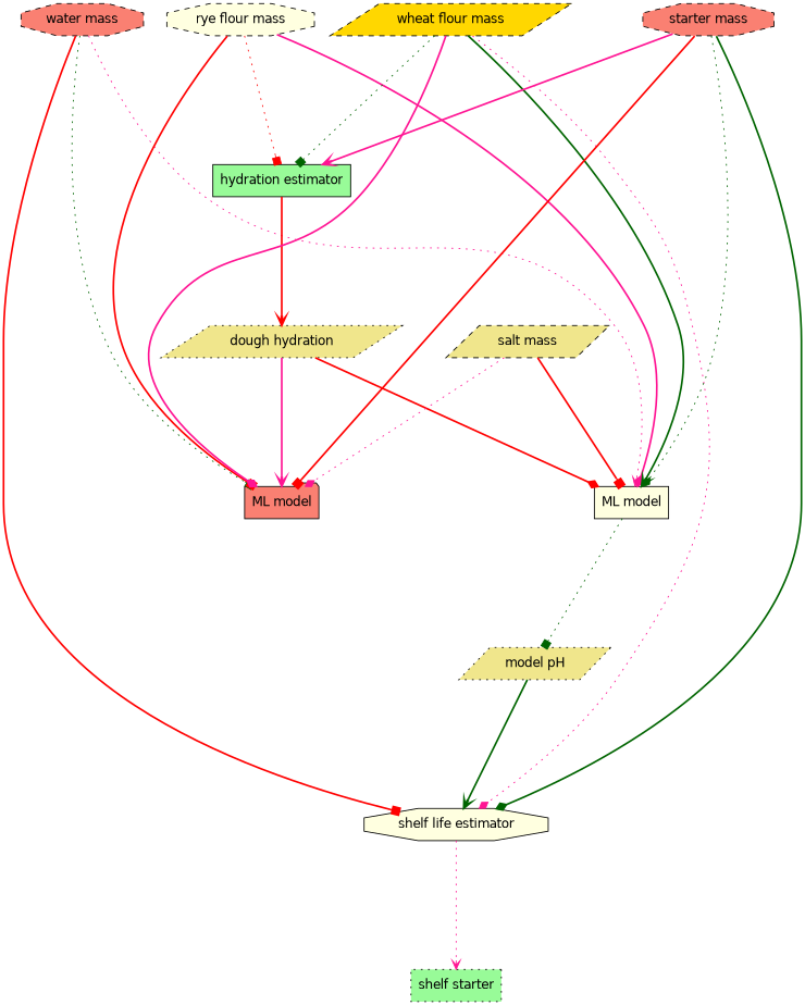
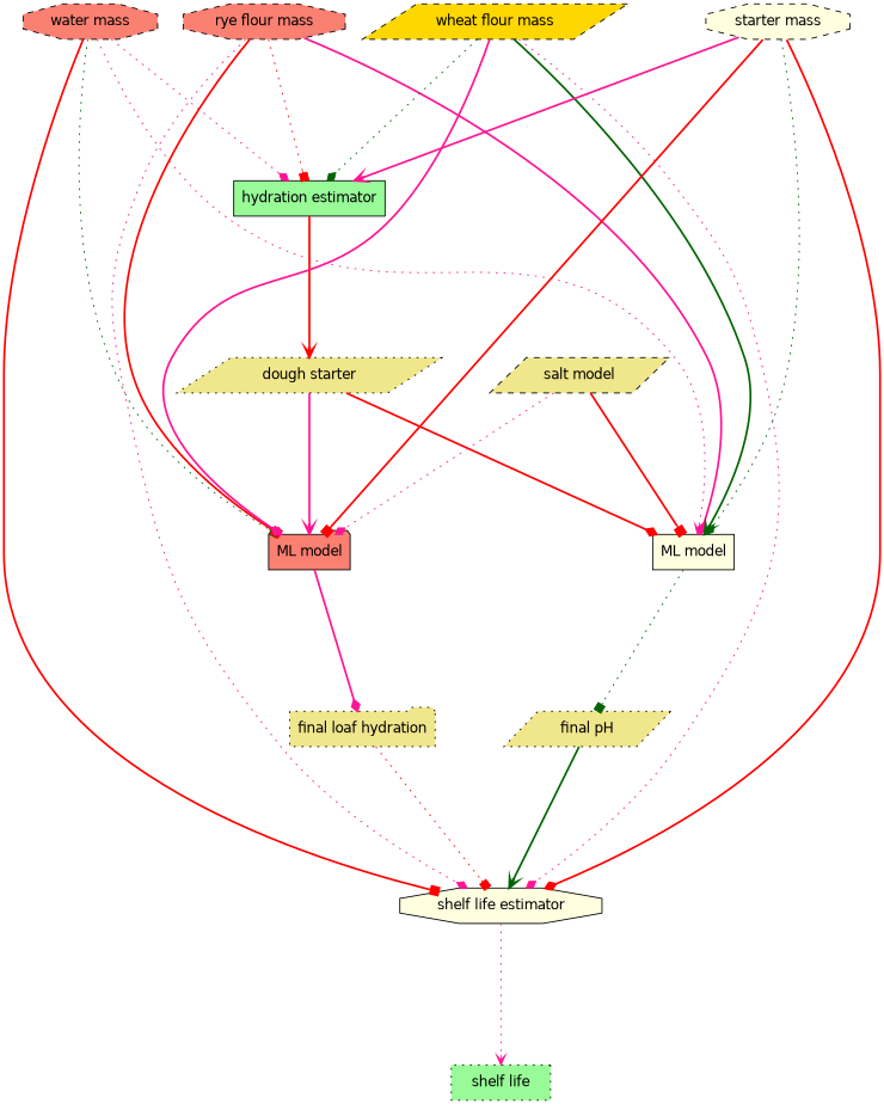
  digraph {
    fontname="DejaVu Sans"
    ranksep=2
    node [fillcolor=salmon fontname="DejaVu Sans" shape=octagon style="dashed,filled"]
    edge [arrowhead=diamond color=deeppink fontname="DejaVu Sans" style=bold]
    n1 [label="water mass"]
    n2 [fillcolor=palegreen label="hydration estimator" shape=box style="solid,filled"]
    n3 [fillcolor=lightyellow label="shelf life estimator" style="solid,filled"]
    n4 [fillcolor=lightyellow label="ML model" shape=box style="solid,filled"]
    n5 [label="ML model" shape=folder style="solid,filled"]
-   n6 [fillcolor=khaki label="dough hydration" shape=parallelogram style="dotted,filled"]
-   n7 [fillcolor=palegreen label="shelf starter" shape=box style="dotted,filled"]
-   n8 [fillcolor=khaki label="model pH" shape=parallelogram style="dotted,filled"]
-   n10 [fillcolor=lightyellow label="rye flour mass"]
+   n6 [fillcolor=khaki label="dough starter" shape=parallelogram style="dotted,filled"]
+   n7 [fillcolor=palegreen label="shelf life" shape=box style="dotted,filled"]
+   n8 [fillcolor=khaki label="final pH" shape=parallelogram style="dotted,filled"]
+   n9 [fillcolor=khaki label="final loaf hydration" shape=folder style="dotted,filled"]
+   n10 [label="rye flour mass"]
    n11 [fillcolor=gold label="wheat flour mass" shape=parallelogram]
-   n12 [label="starter mass"]
-   n13 [fillcolor=khaki label="salt mass" shape=parallelogram]
+   n12 [fillcolor=lightyellow label="starter mass"]
+   n13 [fillcolor=khaki label="salt model" shape=parallelogram]
+   n1 -> n2 [style=dotted]
    n1 -> n3 [arrowhead=box color=red]
    n1 -> n4 [arrowhead=vee style=dotted]
    n1 -> n5 [arrowhead=box color=darkgreen style=dotted]
    n2 -> n6 [arrowhead=vee color=red]
    n3 -> n7 [arrowhead=vee style=dotted]
    n4 -> n8 [arrowhead=box color=darkgreen style=dotted]
+   n5 -> n9
    n6 -> n4 [color=red]
    n6 -> n5 [arrowhead=vee]
    n8 -> n3 [arrowhead=vee color=darkgreen]
+   n9 -> n3 [arrowhead=box color=red style=dotted]
    n10 -> n2 [arrowhead=box color=red style=dotted]
+   n10 -> n3 [style=dotted]
    n10 -> n4
    n10 -> n5 [arrowhead=box color=red]
-   n11 -> n2 [arrowhead=box color=darkgreen style=dotted]
+   n11 -> n2 [color=darkgreen style=dotted]
    n11 -> n3 [style=dotted]
    n11 -> n4 [arrowhead=vee color=darkgreen]
    n11 -> n5
    n12 -> n2 [arrowhead=vee]
-   n12 -> n3 [color=darkgreen]
+   n12 -> n3 [color=red]
    n12 -> n4 [color=darkgreen style=dotted]
    n12 -> n5 [arrowhead=box color=red]
    n13 -> n4 [arrowhead=box color=red]
    n13 -> n5 [style=dotted]
  }
